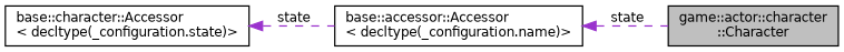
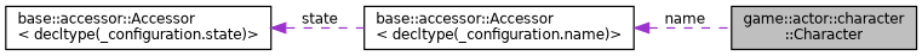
  digraph {
    rankdir=LR
    node [color=black fillcolor=white fontname=Helvetica fontsize=10 shape=record style=filled]
    edge [color=darkorchid3 dir=back fontname=Helvetica fontsize=10 labelfontname=Helvetica labelfontsize=10 style=dashed]
    n1 [fillcolor=grey75 fontcolor=black height=0.2 label="game::actor::character\l::Character" width=0.4]
-   n2 [height=0.2 label="base::character::Accessor\l\< decltype(_configuration.state)\>" width=0.4]
+   n2 [height=0.2 label="base::accessor::Accessor\l\< decltype(_configuration.state)\>" width=0.4]
    n3 [height=0.2 label="base::accessor::Accessor\l\< decltype(_configuration.name)\>" width=0.4]
    n2 -> n3 [label=" state"]
-   n3 -> n1 [label=" state"]
+   n3 -> n1 [label=" name"]
  }
